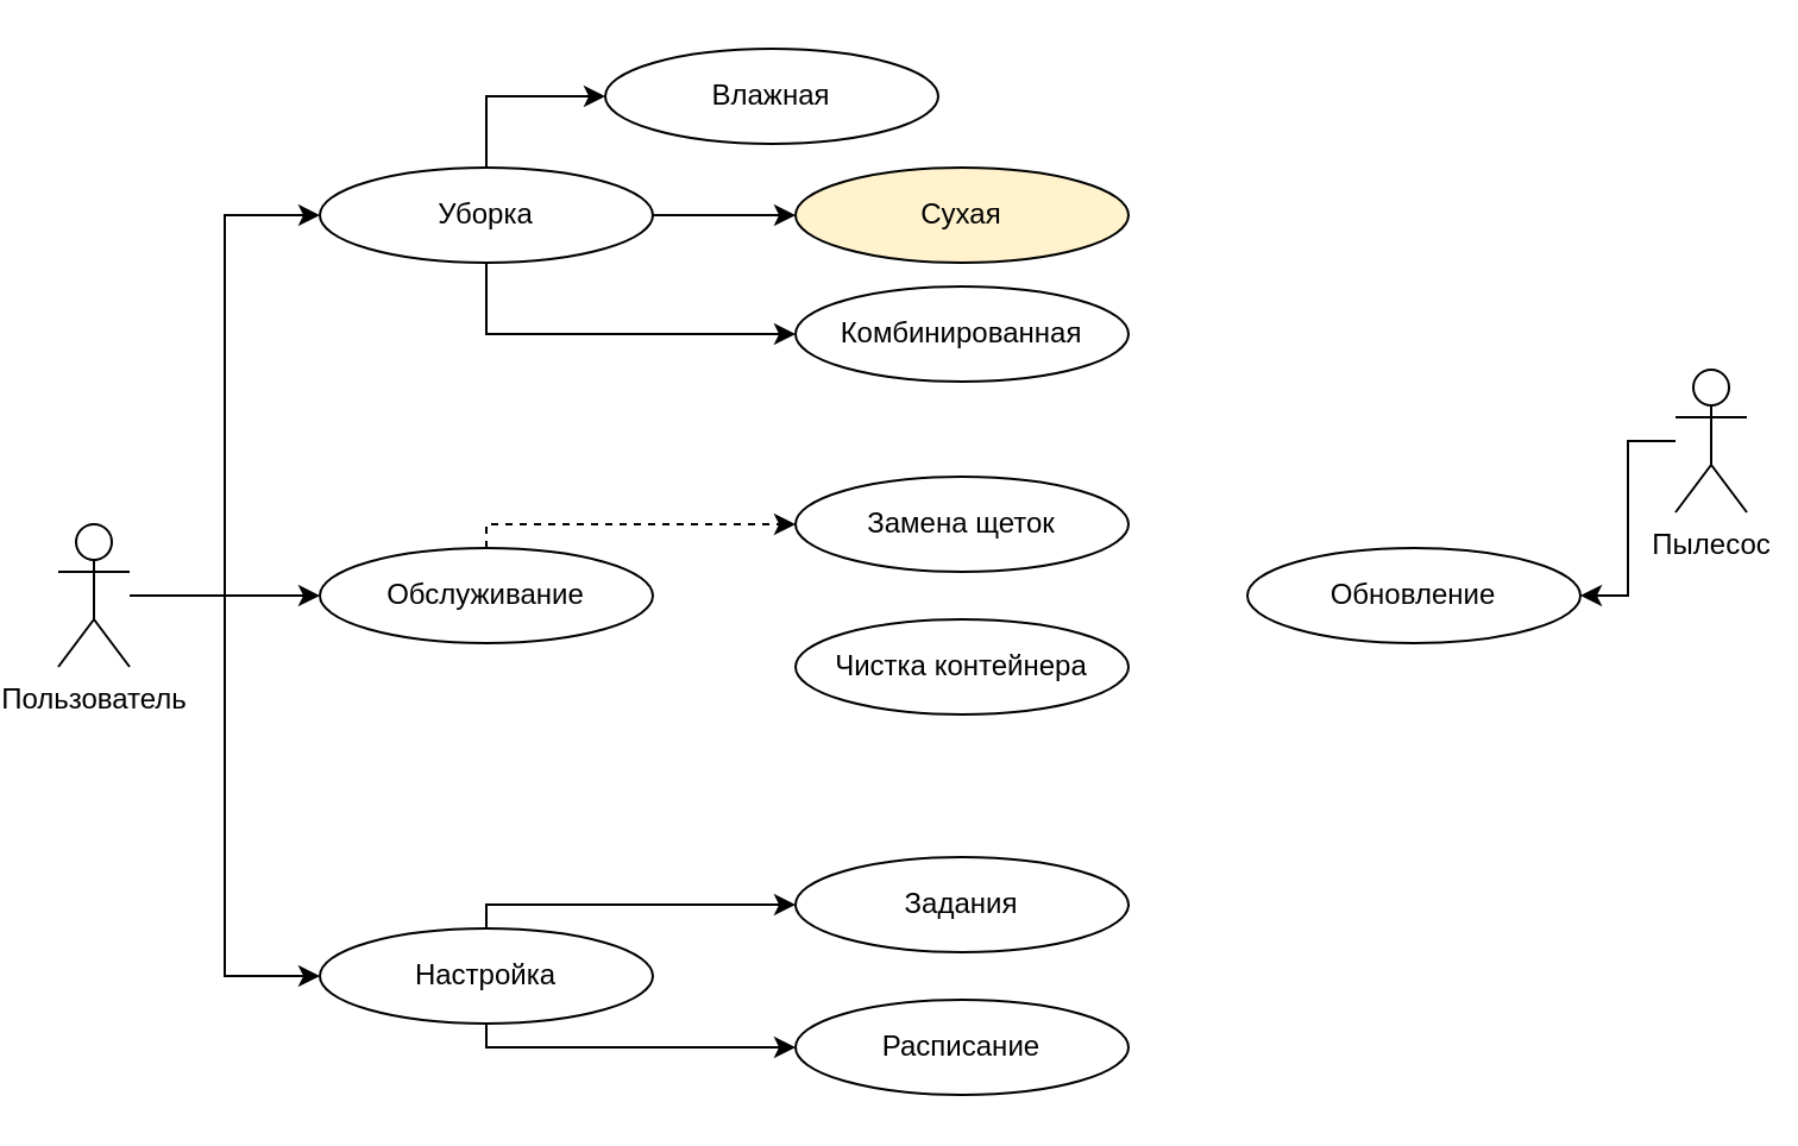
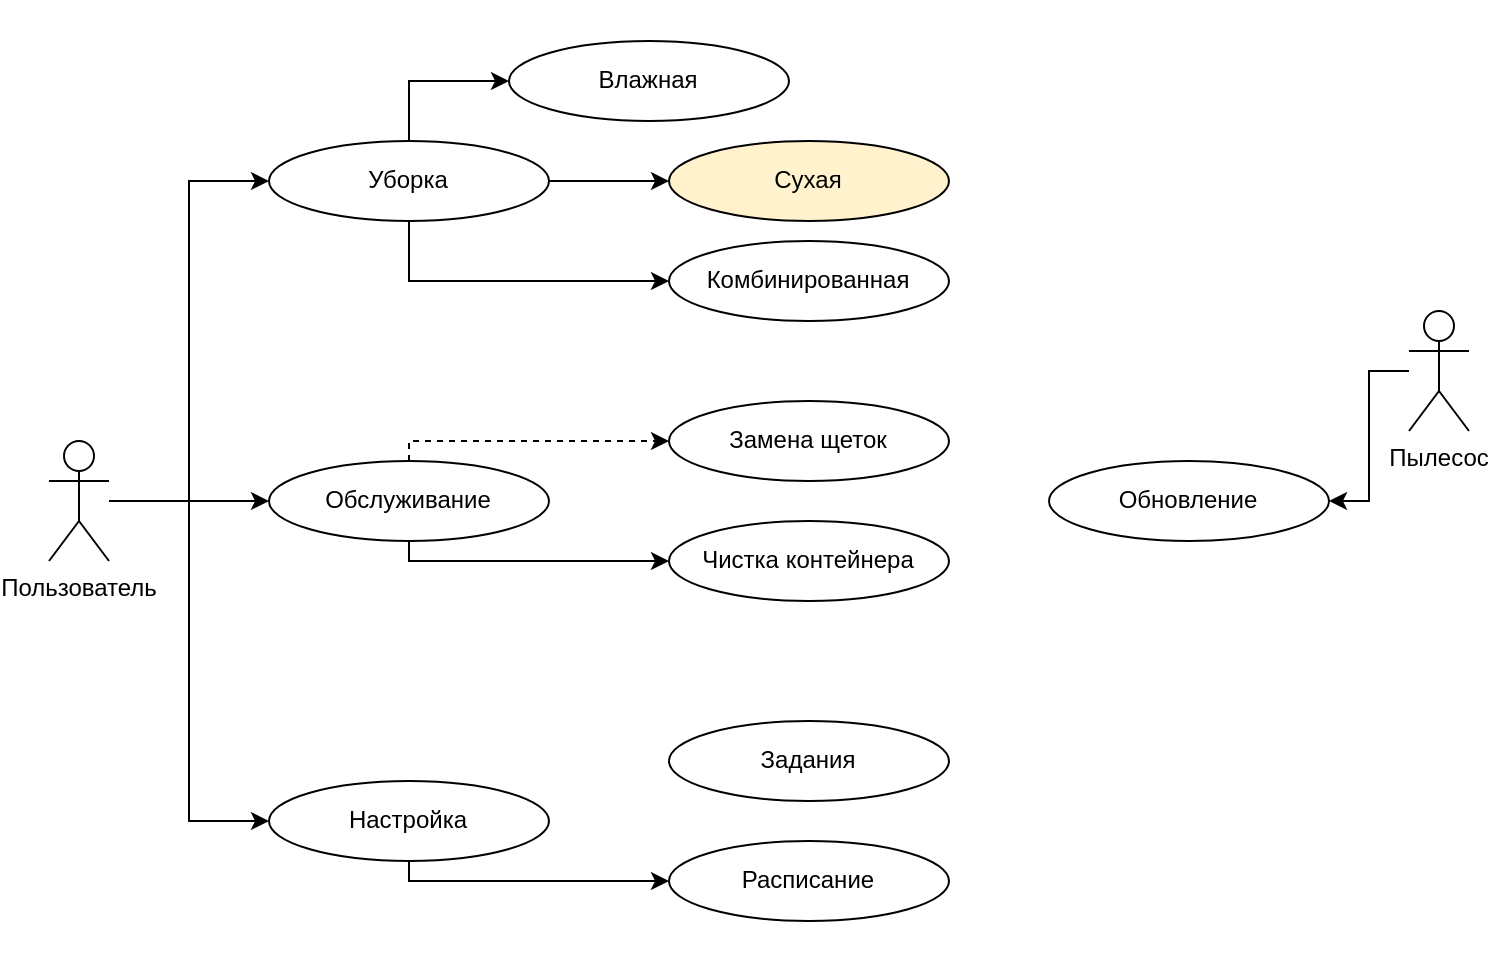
  <mxCell id="0" />
  <mxCell id="1" parent="0" />
  <mxCell id="2" style="edgeStyle=orthogonalEdgeStyle;rounded=0;orthogonalLoop=1;jettySize=auto;html=1;entryX=0;entryY=0.5;entryDx=0;entryDy=0;" edge="1" parent="1" source="5" target="11"><mxGeometry relative="1" as="geometry" /></mxCell>
  <mxCell id="3" style="edgeStyle=orthogonalEdgeStyle;rounded=0;orthogonalLoop=1;jettySize=auto;html=1;entryX=0;entryY=0.5;entryDx=0;entryDy=0;" edge="1" parent="1" source="5" target="17"><mxGeometry relative="1" as="geometry" /></mxCell>
  <mxCell id="4" style="edgeStyle=orthogonalEdgeStyle;rounded=0;orthogonalLoop=1;jettySize=auto;html=1;entryX=0;entryY=0.5;entryDx=0;entryDy=0;" edge="1" parent="1" source="5" target="14"><mxGeometry relative="1" as="geometry" /></mxCell>
  <mxCell id="5" value="Пользователь" style="shape=umlActor;verticalLabelPosition=bottom;verticalAlign=top;html=1;" vertex="1" parent="1"><mxGeometry x="20" y="220" width="30" height="60" as="geometry" /></mxCell>
  <mxCell id="6" style="edgeStyle=orthogonalEdgeStyle;rounded=0;orthogonalLoop=1;jettySize=auto;html=1;entryX=1;entryY=0.5;entryDx=0;entryDy=0;" edge="1" parent="1" source="7" target="25"><mxGeometry relative="1" as="geometry" /></mxCell>
  <mxCell id="7" value="Пылесос" style="shape=umlActor;verticalLabelPosition=bottom;verticalAlign=top;html=1;" vertex="1" parent="1"><mxGeometry x="700" y="155" width="30" height="60" as="geometry" /></mxCell>
  <mxCell id="8" style="edgeStyle=orthogonalEdgeStyle;rounded=0;orthogonalLoop=1;jettySize=auto;html=1;exitX=0.5;exitY=0;exitDx=0;exitDy=0;entryX=0;entryY=0.5;entryDx=0;entryDy=0;" edge="1" parent="1" source="11" target="18"><mxGeometry relative="1" as="geometry" /></mxCell>
  <mxCell id="9" style="edgeStyle=orthogonalEdgeStyle;rounded=0;orthogonalLoop=1;jettySize=auto;html=1;exitX=1;exitY=0.5;exitDx=0;exitDy=0;entryX=0;entryY=0.5;entryDx=0;entryDy=0;" edge="1" parent="1" source="11" target="19"><mxGeometry relative="1" as="geometry" /></mxCell>
  <mxCell id="10" style="edgeStyle=orthogonalEdgeStyle;rounded=0;orthogonalLoop=1;jettySize=auto;html=1;exitX=0.5;exitY=1;exitDx=0;exitDy=0;entryX=0;entryY=0.5;entryDx=0;entryDy=0;" edge="1" parent="1" source="11" target="20"><mxGeometry relative="1" as="geometry" /></mxCell>
  <mxCell id="11" value="Уборка" style="ellipse;whiteSpace=wrap;html=1;" vertex="1" parent="1"><mxGeometry x="130" y="70" width="140" height="40" as="geometry" /></mxCell>
  <mxCell id="12" style="edgeStyle=orthogonalEdgeStyle;rounded=0;orthogonalLoop=1;jettySize=auto;html=1;exitX=0.5;exitY=0;exitDx=0;exitDy=0;entryX=0;entryY=0.5;entryDx=0;entryDy=0;dashed=1;" edge="1" parent="1" source="14" target="21"><mxGeometry relative="1" as="geometry"><Array as="points"><mxPoint x="200" y="220" /></Array></mxGeometry></mxCell>
+ <mxCell id="13" style="edgeStyle=orthogonalEdgeStyle;rounded=0;orthogonalLoop=1;jettySize=auto;html=1;exitX=0.5;exitY=1;exitDx=0;exitDy=0;entryX=0;entryY=0.5;entryDx=0;entryDy=0;" edge="1" parent="1" source="14" target="22"><mxGeometry relative="1" as="geometry"><Array as="points"><mxPoint x="200" y="280" /></Array></mxGeometry></mxCell>
  <mxCell id="14" value="Обслуживание" style="ellipse;whiteSpace=wrap;html=1;" vertex="1" parent="1"><mxGeometry x="130" y="230" width="140" height="40" as="geometry" /></mxCell>
- <mxCell id="15" style="edgeStyle=orthogonalEdgeStyle;rounded=0;orthogonalLoop=1;jettySize=auto;html=1;entryX=0;entryY=0.5;entryDx=0;entryDy=0;exitX=0.5;exitY=0;exitDx=0;exitDy=0;" edge="1" parent="1" source="17" target="23"><mxGeometry relative="1" as="geometry"><Array as="points"><mxPoint x="200" y="380" /></Array></mxGeometry></mxCell>
  <mxCell id="16" style="edgeStyle=orthogonalEdgeStyle;rounded=0;orthogonalLoop=1;jettySize=auto;html=1;entryX=0;entryY=0.5;entryDx=0;entryDy=0;exitX=0.5;exitY=1;exitDx=0;exitDy=0;" edge="1" parent="1" source="17" target="24"><mxGeometry relative="1" as="geometry"><Array as="points"><mxPoint x="200" y="440" /></Array></mxGeometry></mxCell>
  <mxCell id="17" value="Настройка" style="ellipse;whiteSpace=wrap;html=1;" vertex="1" parent="1"><mxGeometry x="130" y="390" width="140" height="40" as="geometry" /></mxCell>
  <mxCell id="18" value="Влажная" style="ellipse;whiteSpace=wrap;html=1;" vertex="1" parent="1"><mxGeometry x="250" y="20" width="140" height="40" as="geometry" /></mxCell>
  <mxCell id="19" value="Сухая" style="ellipse;whiteSpace=wrap;html=1;fillColor=#fff2cc;" vertex="1" parent="1"><mxGeometry x="330" y="70" width="140" height="40" as="geometry" /></mxCell>
  <mxCell id="20" value="Комбинированная" style="ellipse;whiteSpace=wrap;html=1;" vertex="1" parent="1"><mxGeometry x="330" y="120" width="140" height="40" as="geometry" /></mxCell>
  <mxCell id="21" value="Замена щеток" style="ellipse;whiteSpace=wrap;html=1;" vertex="1" parent="1"><mxGeometry x="330" y="200" width="140" height="40" as="geometry" /></mxCell>
  <mxCell id="22" value="Чистка контейнера" style="ellipse;whiteSpace=wrap;html=1;" vertex="1" parent="1"><mxGeometry x="330" y="260" width="140" height="40" as="geometry" /></mxCell>
  <mxCell id="23" value="Задания" style="ellipse;whiteSpace=wrap;html=1;" vertex="1" parent="1"><mxGeometry x="330" y="360" width="140" height="40" as="geometry" /></mxCell>
  <mxCell id="24" value="Расписание" style="ellipse;whiteSpace=wrap;html=1;" vertex="1" parent="1"><mxGeometry x="330" y="420" width="140" height="40" as="geometry" /></mxCell>
  <mxCell id="25" value="Обновление" style="ellipse;whiteSpace=wrap;html=1;" vertex="1" parent="1"><mxGeometry x="520" y="230" width="140" height="40" as="geometry" /></mxCell>
